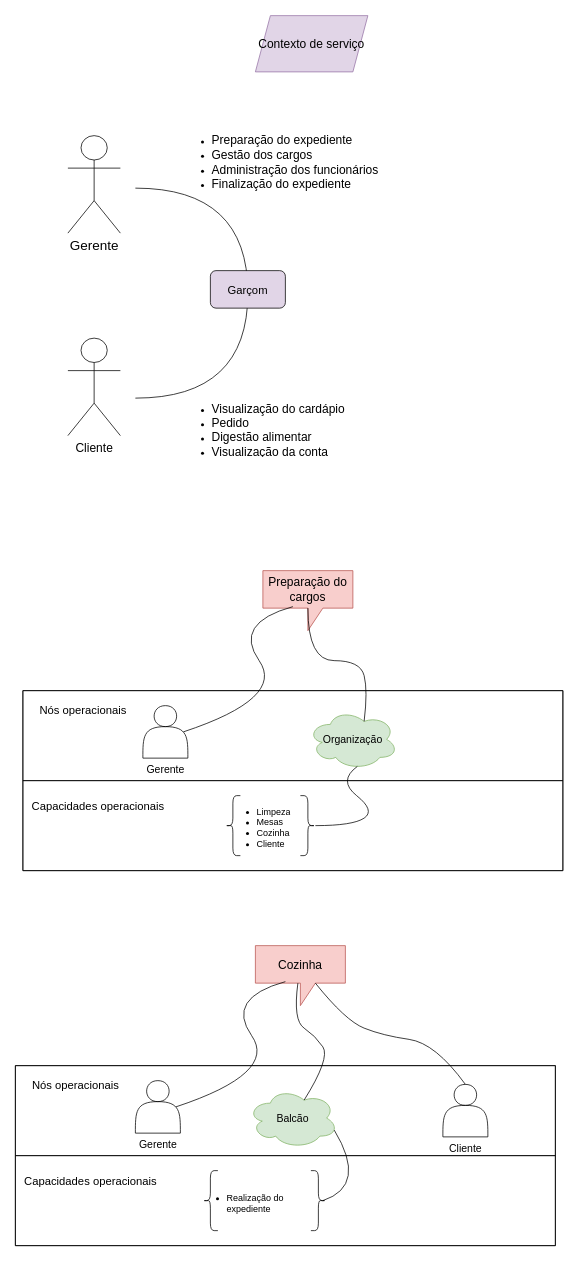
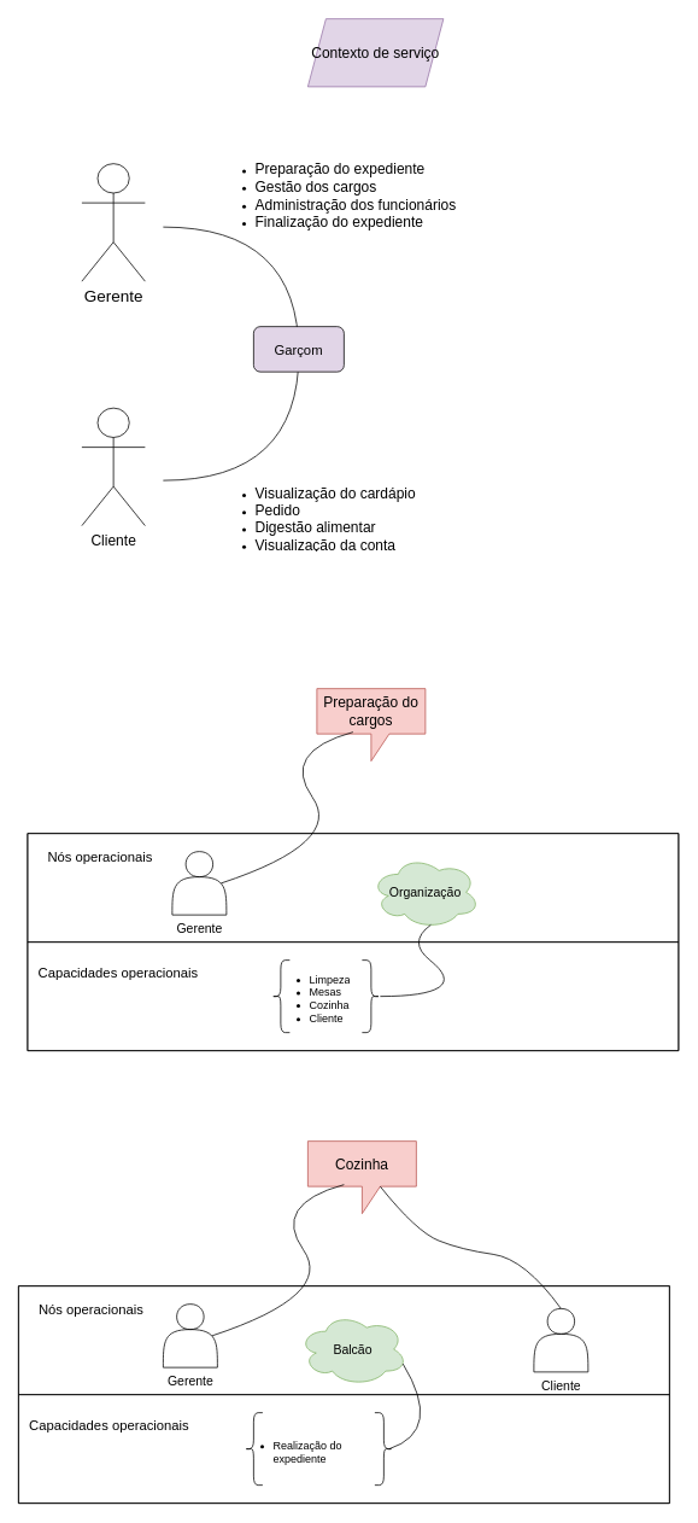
  <mxCell id="0" />
  <mxCell id="1" parent="0" />
  <mxCell id="2" value="&lt;font style=&quot;font-size: 18px;&quot;&gt;Gerente&lt;br&gt;&lt;/font&gt;" style="shape=umlActor;verticalLabelPosition=bottom;verticalAlign=top;html=1;" vertex="1" parent="1"><mxGeometry x="90" y="180" width="70" height="130" as="geometry" /></mxCell>
  <mxCell id="3" value="&lt;font size=&quot;3&quot;&gt;Cliente&lt;br&gt;&lt;br&gt;&lt;/font&gt;" style="shape=umlActor;verticalLabelPosition=bottom;verticalAlign=top;html=1;" vertex="1" parent="1"><mxGeometry x="90" y="450" width="70" height="130" as="geometry" /></mxCell>
  <mxCell id="4" value="" style="shape=requiredInterface;html=1;verticalLabelPosition=bottom;sketch=0;" vertex="1" parent="1"><mxGeometry x="180" y="250" width="150" height="280" as="geometry" /></mxCell>
  <mxCell id="5" value="&lt;font style=&quot;font-size: 15px;&quot;&gt;Garçom&lt;/font&gt;" style="rounded=1;whiteSpace=wrap;html=1;fillColor=#e1d5e7;" vertex="1" parent="1"><mxGeometry x="280" y="360" width="100" height="50" as="geometry" /></mxCell>
  <mxCell id="6" value="&lt;ul&gt;&lt;li&gt;&lt;font size=&quot;3&quot;&gt;Preparação do expediente&amp;nbsp;&lt;/font&gt;&lt;/li&gt;&lt;li&gt;&lt;font size=&quot;3&quot;&gt;Gestão dos cargos&lt;/font&gt;&lt;/li&gt;&lt;li&gt;&lt;font size=&quot;3&quot;&gt;Administração dos funcionários&lt;/font&gt;&lt;/li&gt;&lt;li&gt;&lt;font size=&quot;3&quot;&gt;Finalização do expediente&lt;/font&gt;&lt;/li&gt;&lt;/ul&gt;" style="text;strokeColor=none;fillColor=none;html=1;whiteSpace=wrap;verticalAlign=middle;overflow=hidden;" vertex="1" parent="1"><mxGeometry x="240" y="160" width="280" height="110" as="geometry" /></mxCell>
  <mxCell id="7" value="&lt;ul&gt;&lt;li&gt;&lt;font size=&quot;3&quot;&gt;Visualização do cardápio&lt;/font&gt;&lt;/li&gt;&lt;li&gt;&lt;font size=&quot;3&quot;&gt;Pedido&lt;/font&gt;&lt;/li&gt;&lt;li&gt;&lt;font size=&quot;3&quot;&gt;Digestão alimentar&lt;/font&gt;&lt;/li&gt;&lt;li&gt;&lt;font size=&quot;3&quot;&gt;Visualização da conta&lt;/font&gt;&lt;/li&gt;&lt;/ul&gt;" style="text;strokeColor=none;fillColor=none;html=1;whiteSpace=wrap;verticalAlign=middle;overflow=hidden;" vertex="1" parent="1"><mxGeometry x="240" y="520" width="280" height="90" as="geometry" /></mxCell>
  <mxCell id="8" value="&lt;font size=&quot;3&quot;&gt;Preparação do cargos&lt;/font&gt;" style="shape=callout;whiteSpace=wrap;html=1;perimeter=calloutPerimeter;fillColor=#f8cecc;strokeColor=#b85450;" vertex="1" parent="1"><mxGeometry x="350" y="760" width="120" height="80" as="geometry" /></mxCell>
  <mxCell id="9" value="&lt;font size=&quot;3&quot;&gt;Contexto de serviço&lt;/font&gt;" style="shape=parallelogram;perimeter=parallelogramPerimeter;whiteSpace=wrap;html=1;fixedSize=1;fillColor=#e1d5e7;strokeColor=#9673a6;" vertex="1" parent="1"><mxGeometry x="340" y="20" width="150" height="75" as="geometry" /></mxCell>
  <mxCell id="10" value="" style="swimlane;childLayout=stackLayout;resizeParent=1;resizeParentMax=0;horizontal=1;startSize=0;horizontalStack=0;html=1;" vertex="1" parent="1"><mxGeometry x="30" y="920" width="720" height="240" as="geometry"><mxRectangle x="50" y="890" width="50" height="40" as="alternateBounds" /></mxGeometry></mxCell>
  <mxCell id="11" value="" style="swimlane;startSize=0;horizontal=0;html=1;" vertex="1" parent="10"><mxGeometry width="720" height="120" as="geometry"><mxRectangle y="20" width="440" height="30" as="alternateBounds" /></mxGeometry></mxCell>
  <mxCell id="12" value="" style="shape=actor;whiteSpace=wrap;html=1;" vertex="1" parent="11"><mxGeometry x="160" y="20" width="60" height="70" as="geometry" /></mxCell>
  <mxCell id="13" value="&lt;font style=&quot;font-size: 14px;&quot;&gt;Gerente&lt;/font&gt;" style="text;html=1;align=center;verticalAlign=middle;resizable=0;points=[];autosize=1;strokeColor=none;fillColor=none;" vertex="1" parent="11"><mxGeometry x="155" y="90" width="70" height="30" as="geometry" /></mxCell>
  <mxCell id="14" value="&lt;font style=&quot;font-size: 15px;&quot;&gt;Nós operacionais&lt;/font&gt;" style="text;html=1;align=center;verticalAlign=middle;resizable=0;points=[];autosize=1;strokeColor=none;fillColor=none;" vertex="1" parent="11"><mxGeometry x="10" y="10" width="140" height="30" as="geometry" /></mxCell>
  <mxCell id="15" value="&lt;font style=&quot;font-size: 14px;&quot;&gt;Organização&lt;/font&gt;" style="ellipse;shape=cloud;whiteSpace=wrap;html=1;fillColor=#d5e8d4;strokeColor=#82b366;" vertex="1" parent="11"><mxGeometry x="380" y="25" width="120" height="80" as="geometry" /></mxCell>
  <mxCell id="16" value="" style="swimlane;startSize=0;horizontal=0;html=1;" vertex="1" parent="10"><mxGeometry y="120" width="720" height="120" as="geometry" /></mxCell>
  <mxCell id="17" value="" style="shape=curlyBracket;whiteSpace=wrap;html=1;rounded=1;flipH=1;labelPosition=right;verticalLabelPosition=middle;align=left;verticalAlign=middle;" vertex="1" parent="16"><mxGeometry x="370" y="20" width="20" height="80" as="geometry" /></mxCell>
  <mxCell id="18" value="" style="shape=curlyBracket;whiteSpace=wrap;html=1;rounded=1;labelPosition=left;verticalLabelPosition=middle;align=right;verticalAlign=middle;" vertex="1" parent="16"><mxGeometry x="270" y="20" width="20" height="80" as="geometry" /></mxCell>
  <mxCell id="19" value="&lt;ul&gt;&lt;li&gt;Limpeza&lt;/li&gt;&lt;li&gt;Mesas&lt;/li&gt;&lt;li&gt;Cozinha&lt;/li&gt;&lt;li&gt;Cliente&lt;/li&gt;&lt;/ul&gt;" style="text;strokeColor=none;fillColor=none;html=1;whiteSpace=wrap;verticalAlign=middle;overflow=hidden;" vertex="1" parent="16"><mxGeometry x="270" y="20" width="100" height="80" as="geometry" /></mxCell>
  <mxCell id="20" value="" style="curved=1;endArrow=none;html=1;rounded=0;endFill=0;entryX=0.55;entryY=0.95;entryDx=0;entryDy=0;entryPerimeter=0;" edge="1" parent="16" target="15"><mxGeometry width="50" height="50" relative="1" as="geometry"><mxPoint x="390" y="60" as="sourcePoint" /><mxPoint x="440" y="10" as="targetPoint" /><Array as="points"><mxPoint x="440" y="60" /><mxPoint x="470" y="40" /><mxPoint x="420" /></Array></mxGeometry></mxCell>
  <mxCell id="21" value="" style="curved=1;endArrow=none;html=1;rounded=0;exitX=0.9;exitY=0.5;exitDx=0;exitDy=0;exitPerimeter=0;endFill=0;" edge="1" parent="1" source="12"><mxGeometry width="50" height="50" relative="1" as="geometry"><mxPoint x="310" y="880" as="sourcePoint" /><mxPoint x="390" y="808" as="targetPoint" /><Array as="points"><mxPoint x="380" y="930" /><mxPoint x="310" y="830" /></Array></mxGeometry></mxCell>
- <mxCell id="22" value="" style="curved=1;endArrow=none;html=1;rounded=0;endFill=0;exitX=0.625;exitY=0.2;exitDx=0;exitDy=0;exitPerimeter=0;" edge="1" parent="1" source="15" target="8"><mxGeometry width="50" height="50" relative="1" as="geometry"><mxPoint x="483" y="949" as="sourcePoint" /><mxPoint x="520" y="830" as="targetPoint" /><Array as="points"><mxPoint x="490" y="920" /><mxPoint x="480" y="880" /><mxPoint x="410" y="880" /></Array></mxGeometry></mxCell>
  <mxCell id="23" value="&lt;font style=&quot;font-size: 15px;&quot;&gt;Capacidades operacionais&lt;br&gt;&lt;/font&gt;" style="text;html=1;align=center;verticalAlign=middle;resizable=0;points=[];autosize=1;strokeColor=none;fillColor=none;" vertex="1" parent="1"><mxGeometry x="30" y="1058" width="200" height="30" as="geometry" /></mxCell>
  <mxCell id="24" value="&lt;font size=&quot;3&quot;&gt;Cozinha&lt;/font&gt;" style="shape=callout;whiteSpace=wrap;html=1;perimeter=calloutPerimeter;fillColor=#f8cecc;strokeColor=#b85450;" vertex="1" parent="1"><mxGeometry x="340" y="1260" width="120" height="80" as="geometry" /></mxCell>
  <mxCell id="25" value="" style="swimlane;childLayout=stackLayout;resizeParent=1;resizeParentMax=0;horizontal=1;startSize=0;horizontalStack=0;html=1;" vertex="1" parent="1"><mxGeometry y="1420" width="720" height="240" as="geometry" x="20"><mxRectangle x="50" y="890" width="50" height="40" as="alternateBounds" /></mxGeometry></mxCell>
  <mxCell id="26" value="" style="swimlane;startSize=0;horizontal=0;html=1;" vertex="1" parent="25"><mxGeometry width="720" height="120" as="geometry"><mxRectangle y="20" width="440" height="30" as="alternateBounds" /></mxGeometry></mxCell>
  <mxCell id="27" value="" style="shape=actor;whiteSpace=wrap;html=1;" vertex="1" parent="26"><mxGeometry x="160" y="20" width="60" height="70" as="geometry" /></mxCell>
  <mxCell id="28" value="&lt;font style=&quot;font-size: 14px;&quot;&gt;Gerente&lt;/font&gt;" style="text;html=1;align=center;verticalAlign=middle;resizable=0;points=[];autosize=1;strokeColor=none;fillColor=none;" vertex="1" parent="26"><mxGeometry x="155" y="90" width="70" height="30" as="geometry" /></mxCell>
  <mxCell id="29" value="&lt;font style=&quot;font-size: 15px;&quot;&gt;Nós operacionais&lt;/font&gt;" style="text;html=1;align=center;verticalAlign=middle;resizable=0;points=[];autosize=1;strokeColor=none;fillColor=none;" vertex="1" parent="26"><mxGeometry x="10" y="10" width="140" height="30" as="geometry" /></mxCell>
  <mxCell id="30" value="&lt;font style=&quot;font-size: 14px;&quot;&gt;Balcão&lt;/font&gt;" style="ellipse;shape=cloud;whiteSpace=wrap;html=1;fillColor=#d5e8d4;strokeColor=#82b366;" vertex="1" parent="26"><mxGeometry x="310" y="30" width="120" height="80" as="geometry" /></mxCell>
  <mxCell id="31" value="" style="shape=actor;whiteSpace=wrap;html=1;" vertex="1" parent="26"><mxGeometry x="570" y="25" width="60" height="70" as="geometry" /></mxCell>
  <mxCell id="32" value="&lt;span style=&quot;font-size: 14px;&quot;&gt;Cliente&lt;/span&gt;" style="text;html=1;align=center;verticalAlign=middle;resizable=0;points=[];autosize=1;strokeColor=none;fillColor=none;" vertex="1" parent="26"><mxGeometry x="565" y="95" width="70" height="30" as="geometry" /></mxCell>
  <mxCell id="33" value="" style="swimlane;startSize=0;horizontal=0;html=1;" vertex="1" parent="25"><mxGeometry y="120" width="720" height="120" as="geometry" /></mxCell>
  <mxCell id="34" value="" style="shape=curlyBracket;whiteSpace=wrap;html=1;rounded=1;flipH=1;labelPosition=right;verticalLabelPosition=middle;align=left;verticalAlign=middle;" vertex="1" parent="33"><mxGeometry x="394" y="20" width="20" height="80" as="geometry" /></mxCell>
  <mxCell id="35" value="" style="shape=curlyBracket;whiteSpace=wrap;html=1;rounded=1;labelPosition=left;verticalLabelPosition=middle;align=right;verticalAlign=middle;" vertex="1" parent="33"><mxGeometry x="250" y="20" width="20" height="80" as="geometry" /></mxCell>
  <mxCell id="36" value="&lt;ul&gt;&lt;li&gt;Realização do expediente&lt;/li&gt;&lt;/ul&gt;" style="text;strokeColor=none;fillColor=none;html=1;whiteSpace=wrap;verticalAlign=middle;overflow=hidden;" vertex="1" parent="33"><mxGeometry x="240" y="35" width="180" height="50" as="geometry" /></mxCell>
  <mxCell id="37" value="" style="curved=1;endArrow=none;html=1;rounded=0;endFill=0;entryX=0.96;entryY=0.7;entryDx=0;entryDy=0;entryPerimeter=0;" edge="1" parent="25" target="30"><mxGeometry width="50" height="50" relative="1" as="geometry"><mxPoint x="410" y="180" as="sourcePoint" /><mxPoint x="440" y="130" as="targetPoint" /><Array as="points"><mxPoint x="470" y="160" /></Array></mxGeometry></mxCell>
  <mxCell id="38" value="" style="curved=1;endArrow=none;html=1;rounded=0;exitX=0.9;exitY=0.5;exitDx=0;exitDy=0;exitPerimeter=0;endFill=0;" edge="1" parent="1" source="27"><mxGeometry width="50" height="50" relative="1" as="geometry"><mxPoint x="300" y="1380" as="sourcePoint" /><mxPoint x="380" y="1308" as="targetPoint" /><Array as="points"><mxPoint x="370" y="1430" /><mxPoint x="300" y="1330" /></Array></mxGeometry></mxCell>
- <mxCell id="39" value="" style="curved=1;endArrow=none;html=1;rounded=0;endFill=0;exitX=0.625;exitY=0.2;exitDx=0;exitDy=0;exitPerimeter=0;" edge="1" parent="1" source="30" target="24"><mxGeometry width="50" height="50" relative="1" as="geometry"><mxPoint x="473" y="1449" as="sourcePoint" /><mxPoint x="510" y="1330" as="targetPoint" /><Array as="points"><mxPoint x="440" y="1410" /><mxPoint x="420" y="1380" /><mxPoint x="390" y="1360" /></Array></mxGeometry></mxCell>
  <mxCell id="40" value="&lt;font style=&quot;font-size: 15px;&quot;&gt;Capacidades operacionais&lt;br&gt;&lt;/font&gt;" style="text;html=1;align=center;verticalAlign=middle;resizable=0;points=[];autosize=1;strokeColor=none;fillColor=none;" vertex="1" parent="1"><mxGeometry y="1558" width="200" height="30" as="geometry" x="20" /></mxCell>
  <mxCell id="41" value="" style="curved=1;endArrow=none;html=1;rounded=0;endFill=0;exitX=0.5;exitY=0;exitDx=0;exitDy=0;" edge="1" parent="1" source="31" target="24"><mxGeometry width="50" height="50" relative="1" as="geometry"><mxPoint x="500" y="1390" as="sourcePoint" /><mxPoint x="550" y="1340" as="targetPoint" /><Array as="points"><mxPoint x="580" y="1390" /><mxPoint x="510" y="1380" /><mxPoint x="460" y="1360" /></Array></mxGeometry></mxCell>
